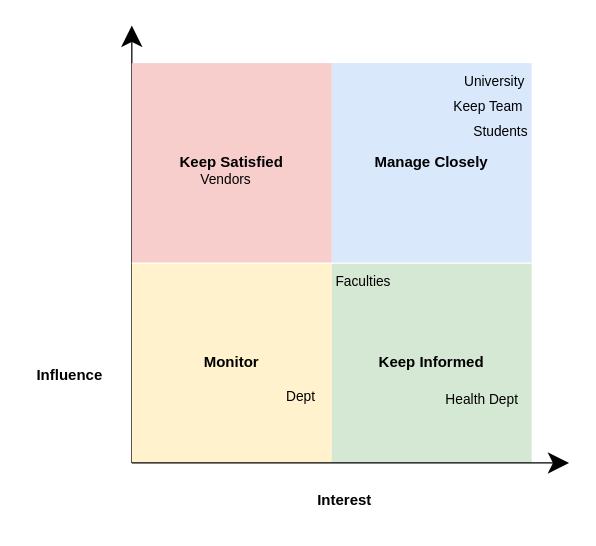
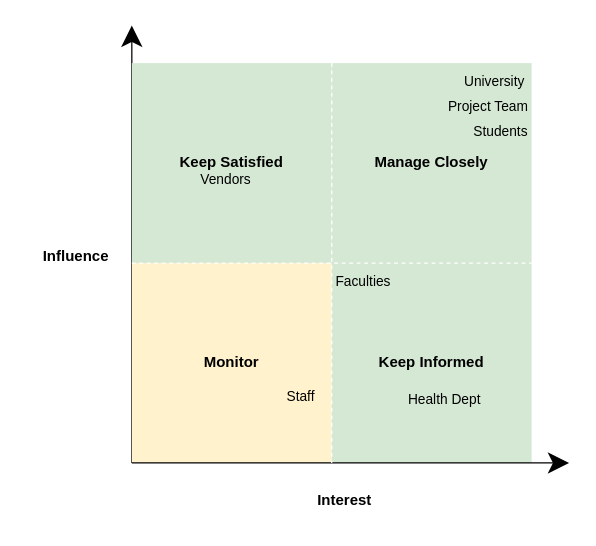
  <mxCell id="0" />
  <mxCell id="1" parent="0" />
  <mxCell id="2" value="" style="endArrow=classic;html=1;rounded=0;exitX=0;exitY=1;exitDx=0;exitDy=0;endSize=14;" parent="1" source="5" edge="1"><mxGeometry width="50" height="50" relative="1" as="geometry"><mxPoint x="75.88" y="339.04" as="sourcePoint" /><mxPoint x="105" y="20" as="targetPoint" /></mxGeometry></mxCell>
- <mxCell id="3" value="&lt;b&gt;Manage Closely&lt;/b&gt;" style="whiteSpace=wrap;html=1;aspect=fixed;strokeColor=none;fillColor=#dae8fc;container=0;" parent="1" vertex="1"><mxGeometry x="265" y="50" width="160" height="160" as="geometry" /></mxCell>
- <mxCell id="4" value="&lt;b&gt;Keep Satisfied&lt;/b&gt;" style="whiteSpace=wrap;html=1;aspect=fixed;strokeColor=none;fillColor=#f8cecc;container=0;" parent="1" vertex="1"><mxGeometry x="105" y="50" width="160" height="160" as="geometry" /></mxCell>
+ <mxCell id="3" value="&lt;b&gt;Manage Closely&lt;/b&gt;" style="whiteSpace=wrap;html=1;aspect=fixed;strokeColor=none;fillColor=#d5e8d4;container=0;" parent="1" vertex="1"><mxGeometry x="265" y="50" width="160" height="160" as="geometry" /></mxCell>
+ <mxCell id="4" value="&lt;b&gt;Keep Satisfied&lt;/b&gt;" style="whiteSpace=wrap;html=1;aspect=fixed;strokeColor=none;fillColor=#d5e8d4;container=0;" parent="1" vertex="1"><mxGeometry x="105" y="50" width="160" height="160" as="geometry" /></mxCell>
  <mxCell id="5" value="&lt;b&gt;Monitor&lt;/b&gt;" style="whiteSpace=wrap;html=1;aspect=fixed;fillColor=#fff2cc;strokeColor=none;container=0;" parent="1" vertex="1"><mxGeometry x="105" y="210" width="160" height="160" as="geometry" /></mxCell>
  <mxCell id="6" value="&lt;b&gt;Keep Informed&lt;/b&gt;" style="whiteSpace=wrap;html=1;aspect=fixed;strokeColor=none;fillColor=#d5e8d4;container=0;align=center;fontColor=#000000;" parent="1" vertex="1"><mxGeometry x="265" y="210" width="160" height="160" as="geometry" /></mxCell>
  <mxCell id="7" value="" style="endArrow=classic;html=1;rounded=0;exitX=0;exitY=1;exitDx=0;exitDy=0;fontSize=16;strokeWidth=1;endSize=14;" parent="1" source="5" edge="1"><mxGeometry width="50" height="50" relative="1" as="geometry"><mxPoint x="314.12" y="380" as="sourcePoint" /><mxPoint x="455" y="370" as="targetPoint" /></mxGeometry></mxCell>
  <mxCell id="8" value="&lt;b&gt;Interest&lt;/b&gt;" style="text;html=1;align=center;verticalAlign=middle;resizable=0;points=[];autosize=1;strokeColor=none;fillColor=none;container=0;" parent="1" vertex="1"><mxGeometry x="240" y="385" width="70" height="30" as="geometry" /></mxCell>
- <mxCell id="9" value="&lt;b&gt;Influence&lt;/b&gt;" style="text;html=1;align=center;verticalAlign=middle;resizable=0;points=[];autosize=1;strokeColor=none;fillColor=none;container=0;" parent="1" vertex="1"><mxGeometry x="15" y="285" width="80" height="30" as="geometry" /></mxCell>
- <mxCell id="10" value="" style="endArrow=none;dashed=0;html=1;rounded=0;exitX=0;exitY=0;exitDx=0;exitDy=0;entryX=1;entryY=0;entryDx=0;entryDy=0;strokeColor=#FFFFFF;" parent="1" source="5" target="6" edge="1"><mxGeometry width="50" height="50" relative="1" as="geometry"><mxPoint x="275" y="250" as="sourcePoint" /><mxPoint x="325" y="200" as="targetPoint" /></mxGeometry></mxCell>
+ <mxCell id="9" value="&lt;b&gt;Influence&lt;/b&gt;" style="text;html=1;align=center;verticalAlign=middle;resizable=0;points=[];autosize=1;strokeColor=none;fillColor=none;container=0;" parent="1" vertex="1"><mxGeometry x="20" y="190" width="80" height="30" as="geometry" /></mxCell>
+ <mxCell id="10" value="" style="endArrow=none;dashed=1;html=1;rounded=0;exitX=0;exitY=0;exitDx=0;exitDy=0;entryX=1;entryY=0;entryDx=0;entryDy=0;strokeColor=#FFFFFF;" parent="1" source="5" target="6" edge="1"><mxGeometry width="50" height="50" relative="1" as="geometry"><mxPoint x="275" y="250" as="sourcePoint" /><mxPoint x="325" y="200" as="targetPoint" /></mxGeometry></mxCell>
+ <mxCell id="11" value="" style="endArrow=none;dashed=1;html=1;rounded=0;exitX=0;exitY=0;exitDx=0;exitDy=0;entryX=0;entryY=1;entryDx=0;entryDy=0;strokeColor=#FFFFFF;" parent="1" source="3" target="6" edge="1"><mxGeometry width="50" height="50" relative="1" as="geometry"><mxPoint x="495" y="129.5" as="sourcePoint" /><mxPoint x="815" y="129.5" as="targetPoint" /></mxGeometry></mxCell>
  <mxCell id="12" value="Students" style="text;html=1;align=center;verticalAlign=middle;resizable=0;points=[];autosize=1;strokeColor=none;fillColor=none;fontSize=11;" parent="1" vertex="1"><mxGeometry x="365" y="90" width="70" height="30" as="geometry" /></mxCell>
  <mxCell id="13" value="University" style="text;html=1;align=center;verticalAlign=middle;resizable=0;points=[];autosize=1;strokeColor=none;fillColor=none;fontSize=11;" parent="1" vertex="1"><mxGeometry x="360" y="50" width="70" height="30" as="geometry" /></mxCell>
- <mxCell id="14" value="Health Dept" style="text;html=1;align=center;verticalAlign=middle;resizable=0;points=[];autosize=1;strokeColor=none;fillColor=none;fontSize=11;" parent="1" vertex="1"><mxGeometry x="345" y="304" width="80" height="30" as="geometry" /></mxCell>
+ <mxCell id="14" value="Health Dept" style="text;html=1;align=center;verticalAlign=middle;resizable=0;points=[];autosize=1;strokeColor=none;fillColor=none;fontSize=11;" parent="1" vertex="1"><mxGeometry x="315" y="304" width="80" height="30" as="geometry" /></mxCell>
  <mxCell id="15" value="Vendors&lt;div&gt;&lt;br&gt;&lt;/div&gt;" style="text;html=1;align=center;verticalAlign=middle;resizable=0;points=[];autosize=1;strokeColor=none;fillColor=none;fontSize=11;" parent="1" vertex="1"><mxGeometry x="150" y="130" width="60" height="40" as="geometry" /></mxCell>
- <mxCell id="16" value="Keep Team" style="text;html=1;align=center;verticalAlign=middle;resizable=0;points=[];autosize=1;strokeColor=none;fillColor=none;fontSize=11;" parent="1" vertex="1"><mxGeometry x="345" y="70" width="90" height="30" as="geometry" /></mxCell>
+ <mxCell id="16" value="Project Team" style="text;html=1;align=center;verticalAlign=middle;resizable=0;points=[];autosize=1;strokeColor=none;fillColor=none;fontSize=11;" parent="1" vertex="1"><mxGeometry x="345" y="70" width="90" height="30" as="geometry" /></mxCell>
  <mxCell id="17" value="Faculties" style="text;html=1;align=center;verticalAlign=middle;resizable=0;points=[];autosize=1;strokeColor=none;fillColor=none;fontSize=11;" parent="1" vertex="1"><mxGeometry x="255" y="210" width="70" height="30" as="geometry" /></mxCell>
- <mxCell id="18" value="Dept&lt;div&gt;&lt;br&gt;&lt;/div&gt;" style="text;html=1;align=center;verticalAlign=middle;resizable=0;points=[];autosize=1;strokeColor=none;fillColor=none;fontSize=11;" vertex="1" parent="1"><mxGeometry x="215" y="304" width="50" height="40" as="geometry" /></mxCell>
+ <mxCell id="18" value="Staff&lt;div&gt;&lt;br&gt;&lt;/div&gt;" style="text;html=1;align=center;verticalAlign=middle;resizable=0;points=[];autosize=1;strokeColor=none;fillColor=none;fontSize=11;" vertex="1" parent="1"><mxGeometry x="215" y="304" width="50" height="40" as="geometry" /></mxCell>
